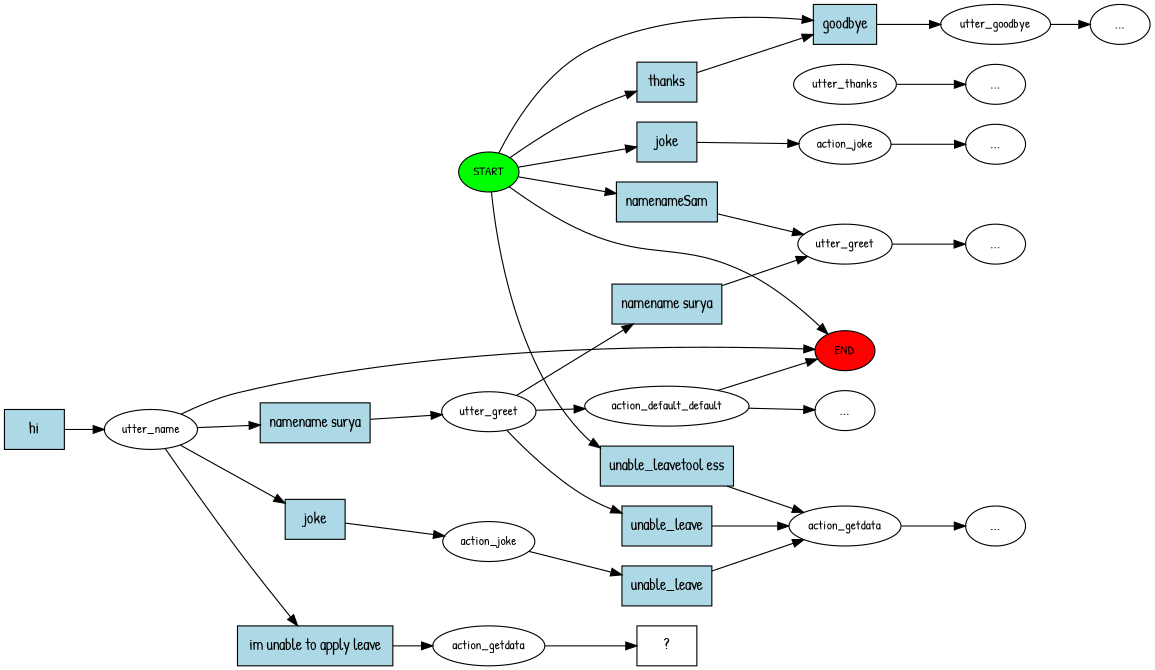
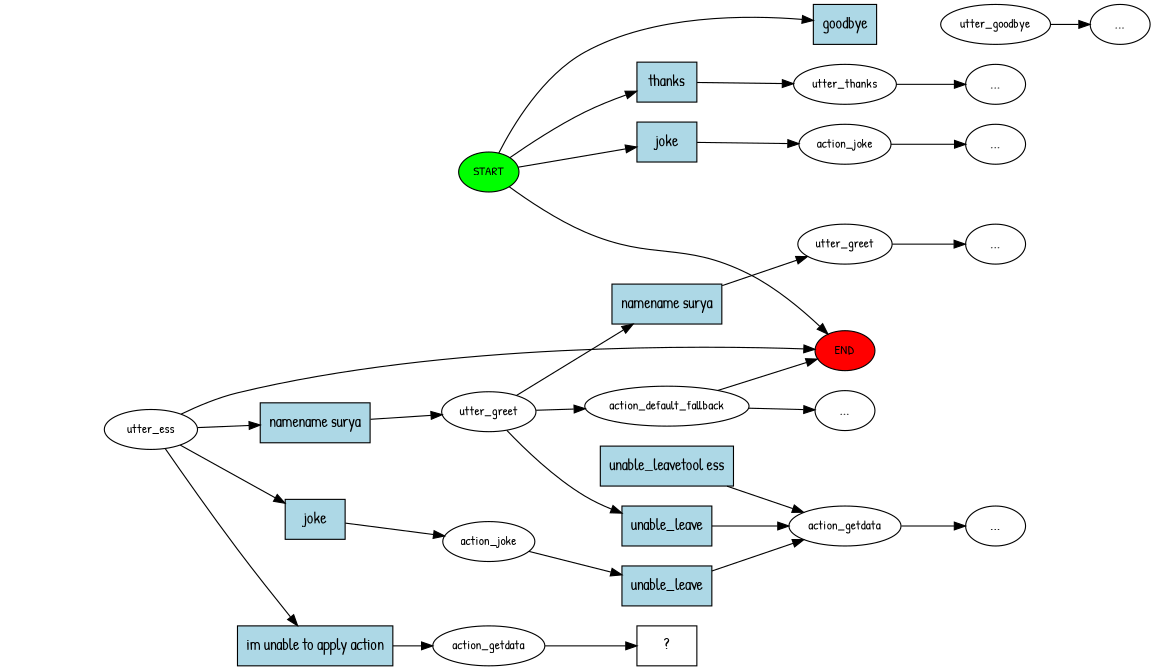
  digraph {
    fontname="Patrick Hand"
    rankdir=LR
    node [fontname="Patrick Hand"]
    edge [fontname="Patrick Hand"]
    n1 [fillcolor=green fontsize=12 label=START style=filled]
    n2 [fillcolor=red fontsize=12 label=END style=filled]
-   n3 [fillcolor=lightblue label=namenameSam shape=rect style=filled]
    n4 [fillcolor=lightblue label=thanks shape=rect style=filled]
    n5 [fillcolor=lightblue label=goodbye shape=rect style=filled]
    n6 [fillcolor=lightblue label=joke shape=rect style=filled]
    n7 [fillcolor=lightblue label="unable_leavetool ess" shape=rect style=filled]
-   n8 [fillcolor=lightblue label=hi shape=rect style=filled]
-   n9 [fontsize=12 label=utter_name]
+   n9 [fontsize=12 label=utter_ess]
    n10 [fontsize=12 label=utter_greet]
    n11 [fontsize=12 label=utter_thanks]
    n12 [fontsize=12 label=utter_goodbye]
    n13 [fontsize=12 label=action_joke]
    n14 [fontsize=12 label=action_getdata]
    n15 [fillcolor=lightblue label="namename surya" shape=rect style=filled]
    n16 [fillcolor=lightblue label=joke shape=rect style=filled]
-   n17 [fillcolor=lightblue label="im unable to apply leave" shape=rect style=filled]
+   n17 [fillcolor=lightblue label="im unable to apply action" shape=rect style=filled]
    n18 [fontsize=12 label=utter_greet]
    n19 [fontsize=12 label=action_joke]
    n20 [fontsize=12 label=action_getdata]
-   n21 [fontsize=12 label=action_default_default]
+   n21 [fontsize=12 label=action_default_fallback]
    n22 [fillcolor=lightblue label=unable_leave shape=rect style=filled]
    n23 [fillcolor=lightblue label="namename surya" shape=rect style=filled]
    n24 [label="..."]
    n25 [label="..."]
    n26 [label="..."]
    n27 [fillcolor=lightblue label=unable_leave shape=rect style=filled]
    n28 [label="..."]
    n29 [label="..."]
    n30 [label="..."]
    n31 [label="  ?  " shape=rect]
    n1 -> n2
-   n1 -> n3
    n1 -> n4
    n1 -> n5
    n1 -> n6
-   n1 -> n7
-   n3 -> n10
-   n4 -> n5
-   n5 -> n12
+   n4 -> n11
    n6 -> n13
    n7 -> n14
-   n8 -> n9
    n9 -> n2
    n9 -> n15
    n9 -> n16
    n9 -> n17
    n10 -> n26
    n11 -> n28
    n12 -> n29
    n13 -> n30
    n14 -> n25
    n15 -> n18
    n16 -> n19
    n17 -> n20
    n18 -> n21
    n18 -> n22
    n18 -> n23
    n19 -> n27
    n20 -> n31
    n21 -> n2
    n21 -> n24
    n22 -> n14
    n23 -> n10
    n27 -> n14
  }
